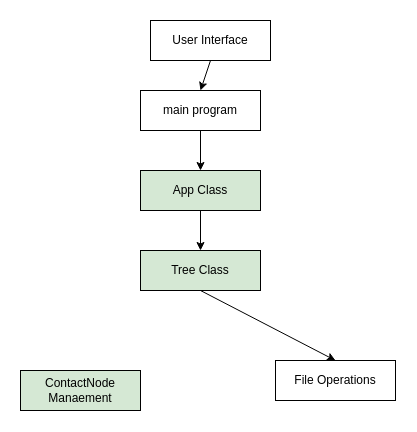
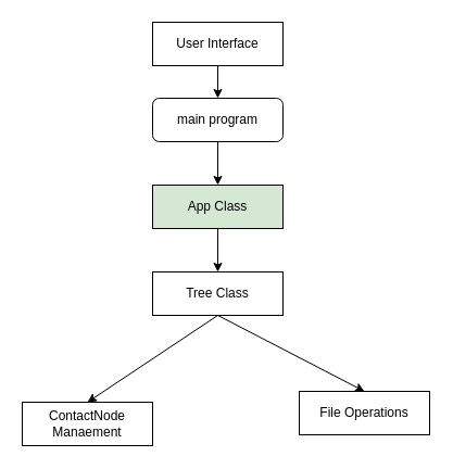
  <mxCell id="0" />
  <mxCell id="1" parent="0" />
  <mxCell id="2" style="edgeStyle=none;html=1;exitX=0.5;exitY=1;exitDx=0;exitDy=0;entryX=0.5;entryY=0;entryDx=0;entryDy=0;" edge="1" parent="1" source="3" target="5"><mxGeometry relative="1" as="geometry" /></mxCell>
- <mxCell id="3" value="User Interface" style="rounded=0;whiteSpace=wrap;html=1;" vertex="1" parent="1"><mxGeometry x="150" y="20" width="120" height="40" as="geometry" /></mxCell>
+ <mxCell id="3" value="User Interface" style="rounded=0;whiteSpace=wrap;html=1;" vertex="1" parent="1"><mxGeometry x="140" y="20" width="120" height="40" as="geometry" /></mxCell>
  <mxCell id="4" style="edgeStyle=none;html=1;exitX=0.5;exitY=1;exitDx=0;exitDy=0;entryX=0.5;entryY=0;entryDx=0;entryDy=0;" edge="1" parent="1" source="5" target="7"><mxGeometry relative="1" as="geometry" /></mxCell>
- <mxCell id="5" value="main program" style="rounded=0;whiteSpace=wrap;html=1;" vertex="1" parent="1"><mxGeometry x="140" y="90" width="120" height="40" as="geometry" /></mxCell>
+ <mxCell id="5" value="main program" style="whiteSpace=wrap;html=1;rounded=1;" vertex="1" parent="1"><mxGeometry x="140" y="90" width="120" height="40" as="geometry" /></mxCell>
  <mxCell id="6" style="edgeStyle=none;html=1;exitX=0.5;exitY=1;exitDx=0;exitDy=0;entryX=0.5;entryY=0;entryDx=0;entryDy=0;" edge="1" parent="1" source="7" target="10"><mxGeometry relative="1" as="geometry" /></mxCell>
  <mxCell id="7" value="App Class" style="rounded=0;whiteSpace=wrap;html=1;fillColor=#d5e8d4;" vertex="1" parent="1"><mxGeometry x="140" y="170" width="120" height="40" as="geometry" /></mxCell>
+ <mxCell id="8" style="edgeStyle=none;html=1;exitX=0.5;exitY=1;exitDx=0;exitDy=0;entryX=0.5;entryY=0;entryDx=0;entryDy=0;" edge="1" parent="1" source="10" target="11"><mxGeometry relative="1" as="geometry" /></mxCell>
  <mxCell id="9" style="edgeStyle=none;html=1;exitX=0.5;exitY=1;exitDx=0;exitDy=0;entryX=0.5;entryY=0;entryDx=0;entryDy=0;" edge="1" parent="1" source="10" target="12"><mxGeometry relative="1" as="geometry" /></mxCell>
- <mxCell id="10" value="Tree Class" style="rounded=0;whiteSpace=wrap;html=1;fillColor=#d5e8d4;" vertex="1" parent="1"><mxGeometry x="140" y="250" width="120" height="40" as="geometry" /></mxCell>
- <mxCell id="11" value="ContactNode Manaement" style="rounded=0;whiteSpace=wrap;html=1;fillColor=#d5e8d4;" vertex="1" parent="1"><mxGeometry x="20" y="370" width="120" height="40" as="geometry" /></mxCell>
+ <mxCell id="10" value="Tree Class" style="rounded=0;whiteSpace=wrap;html=1;" vertex="1" parent="1"><mxGeometry x="140" y="250" width="120" height="40" as="geometry" /></mxCell>
+ <mxCell id="11" value="ContactNode Manaement" style="rounded=0;whiteSpace=wrap;html=1;" vertex="1" parent="1"><mxGeometry x="20" y="370" width="120" height="40" as="geometry" /></mxCell>
  <mxCell id="12" value="File Operations" style="rounded=0;whiteSpace=wrap;html=1;" vertex="1" parent="1"><mxGeometry x="275" y="360" width="120" height="40" as="geometry" /></mxCell>
